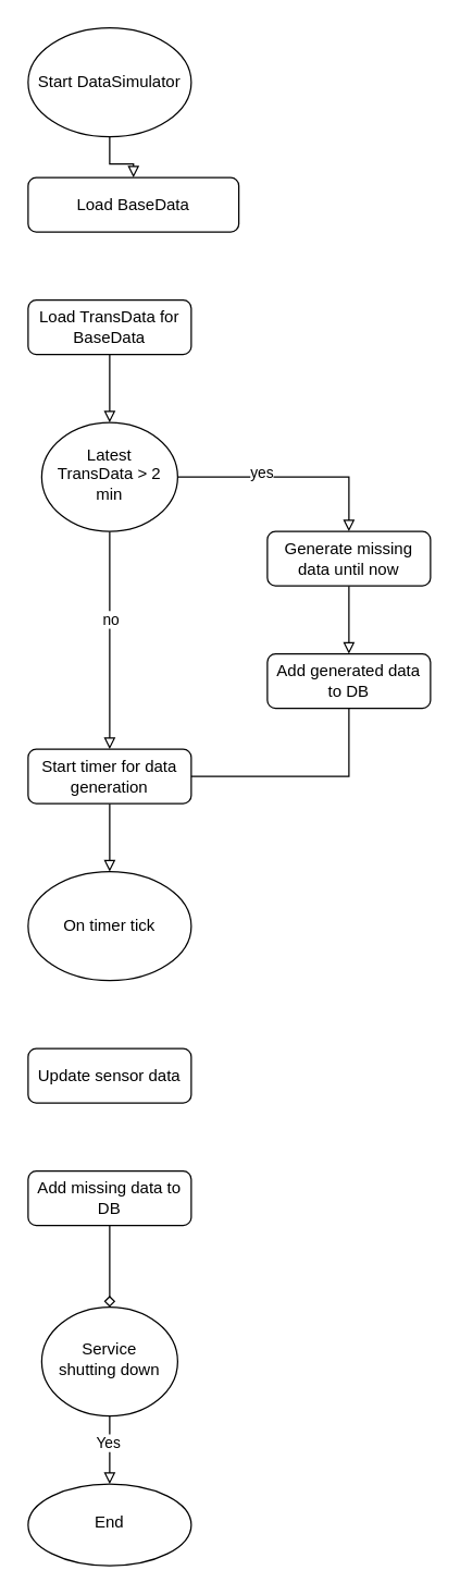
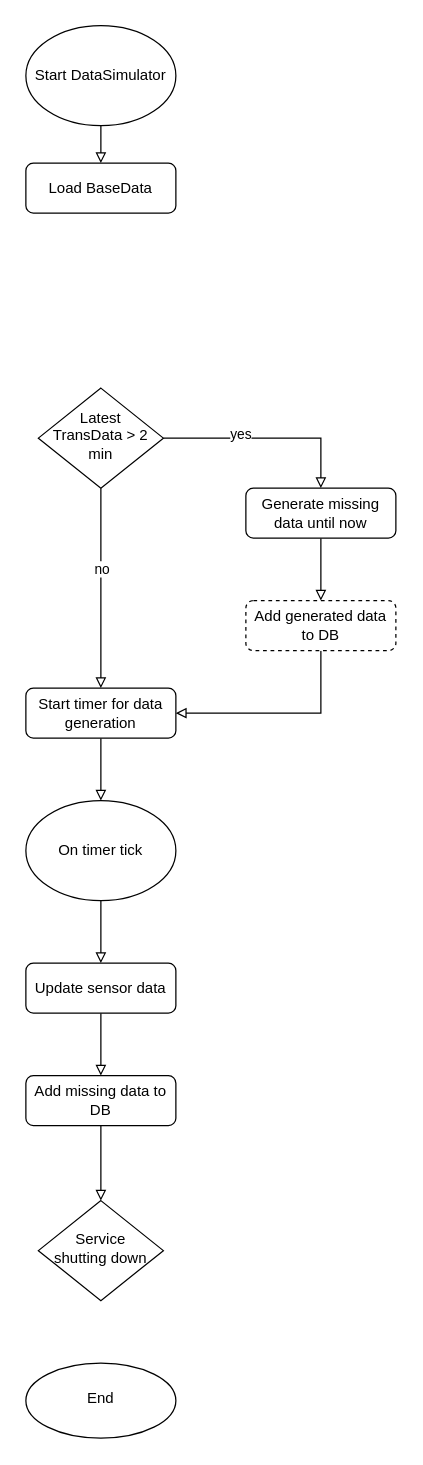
  <mxCell id="0" />
  <mxCell id="1" parent="0" />
  <mxCell id="2" style="edgeStyle=orthogonalEdgeStyle;rounded=0;orthogonalLoop=1;jettySize=auto;html=1;entryX=0.5;entryY=0;entryDx=0;entryDy=0;endArrow=block;endFill=0;" edge="1" parent="1" source="3" target="4"><mxGeometry relative="1" as="geometry"><mxPoint x="80" y="160" as="targetPoint" /></mxGeometry></mxCell>
  <mxCell id="3" value="Start DataSimulator" style="ellipse;whiteSpace=wrap;html=1;" vertex="1" parent="1"><mxGeometry x="20" y="20" width="120" height="80" as="geometry" /></mxCell>
- <mxCell id="4" value="Load BaseData" style="rounded=1;whiteSpace=wrap;html=1;fontSize=12;glass=0;strokeWidth=1;shadow=0;" vertex="1" parent="1"><mxGeometry x="20" y="130" width="155" height="40" as="geometry" /></mxCell>
- <mxCell id="5" style="edgeStyle=orthogonalEdgeStyle;rounded=0;orthogonalLoop=1;jettySize=auto;html=1;endArrow=block;endFill=0;" edge="1" parent="1" source="6" target="11"><mxGeometry relative="1" as="geometry"><mxPoint x="80" y="360" as="targetPoint" /></mxGeometry></mxCell>
- <mxCell id="6" value="Load TransData for BaseData" style="rounded=1;whiteSpace=wrap;html=1;fontSize=12;glass=0;strokeWidth=1;shadow=0;" vertex="1" parent="1"><mxGeometry x="20" y="220" width="120" height="40" as="geometry" /></mxCell>
+ <mxCell id="4" value="Load BaseData" style="rounded=1;whiteSpace=wrap;html=1;fontSize=12;glass=0;strokeWidth=1;shadow=0;" vertex="1" parent="1"><mxGeometry x="20" y="130" width="120" height="40" as="geometry" /></mxCell>
  <mxCell id="7" style="edgeStyle=orthogonalEdgeStyle;rounded=0;orthogonalLoop=1;jettySize=auto;html=1;endArrow=block;endFill=0;entryX=0.5;entryY=0;entryDx=0;entryDy=0;" edge="1" parent="1" source="11" target="13"><mxGeometry relative="1" as="geometry"><mxPoint x="236" y="390" as="targetPoint" /></mxGeometry></mxCell>
  <mxCell id="8" value="yes" style="edgeLabel;html=1;align=center;verticalAlign=middle;resizable=0;points=[];" vertex="1" connectable="0" parent="7"><mxGeometry x="-0.264" y="4" relative="1" as="geometry"><mxPoint as="offset" /></mxGeometry></mxCell>
  <mxCell id="9" style="edgeStyle=orthogonalEdgeStyle;rounded=0;orthogonalLoop=1;jettySize=auto;html=1;endArrow=block;endFill=0;entryX=0.5;entryY=0;entryDx=0;entryDy=0;" edge="1" parent="1" source="11" target="15"><mxGeometry relative="1" as="geometry"><mxPoint x="80" y="560" as="targetPoint" /></mxGeometry></mxCell>
  <mxCell id="10" value="no" style="edgeLabel;html=1;align=center;verticalAlign=middle;resizable=0;points=[];" vertex="1" connectable="0" parent="9"><mxGeometry x="-0.2" relative="1" as="geometry"><mxPoint as="offset" /></mxGeometry></mxCell>
- <mxCell id="11" value="Latest TransData &amp;gt; 2 min" style="ellipse;whiteSpace=wrap;html=1;shadow=0;fontFamily=Helvetica;fontSize=12;align=center;strokeWidth=1;spacing=6;spacingTop=-4;" vertex="1" parent="1"><mxGeometry x="30" y="310" width="100" height="80" as="geometry" /></mxCell>
+ <mxCell id="11" value="Latest TransData &amp;gt; 2 min" style="rhombus;whiteSpace=wrap;html=1;shadow=0;fontFamily=Helvetica;fontSize=12;align=center;strokeWidth=1;spacing=6;spacingTop=-4;" vertex="1" parent="1"><mxGeometry x="30" y="310" width="100" height="80" as="geometry" /></mxCell>
  <mxCell id="12" style="edgeStyle=orthogonalEdgeStyle;rounded=0;orthogonalLoop=1;jettySize=auto;html=1;entryX=0.5;entryY=0;entryDx=0;entryDy=0;endArrow=block;endFill=0;" edge="1" parent="1" source="13" target="17"><mxGeometry relative="1" as="geometry" /></mxCell>
  <mxCell id="13" value="Generate missing data until now" style="rounded=1;whiteSpace=wrap;html=1;fontSize=12;glass=0;strokeWidth=1;shadow=0;" vertex="1" parent="1"><mxGeometry x="196" y="390" width="120" height="40" as="geometry" /></mxCell>
  <mxCell id="14" style="edgeStyle=orthogonalEdgeStyle;rounded=0;orthogonalLoop=1;jettySize=auto;html=1;endArrow=block;endFill=0;" edge="1" parent="1" source="15" target="19"><mxGeometry relative="1" as="geometry" /></mxCell>
  <mxCell id="15" value="Start timer for data generation" style="rounded=1;whiteSpace=wrap;html=1;fontSize=12;glass=0;strokeWidth=1;shadow=0;" vertex="1" parent="1"><mxGeometry x="20" y="550" width="120" height="40" as="geometry" /></mxCell>
- <mxCell id="16" style="edgeStyle=orthogonalEdgeStyle;rounded=0;orthogonalLoop=1;jettySize=auto;html=1;entryX=1;entryY=0.5;entryDx=0;entryDy=0;endArrow=none;endFill=0;" edge="1" parent="1" source="17" target="15"><mxGeometry relative="1" as="geometry"><Array as="points"><mxPoint x="256" y="570" /></Array></mxGeometry></mxCell>
- <mxCell id="17" value="Add generated data to DB" style="rounded=1;whiteSpace=wrap;html=1;fontSize=12;glass=0;strokeWidth=1;shadow=0;" vertex="1" parent="1"><mxGeometry x="196" y="480" width="120" height="40" as="geometry" /></mxCell>
+ <mxCell id="16" style="edgeStyle=orthogonalEdgeStyle;rounded=0;orthogonalLoop=1;jettySize=auto;html=1;entryX=1;entryY=0.5;entryDx=0;entryDy=0;endArrow=block;endFill=0;" edge="1" parent="1" source="17" target="15"><mxGeometry relative="1" as="geometry"><Array as="points"><mxPoint x="256" y="570" /></Array></mxGeometry></mxCell>
+ <mxCell id="17" value="Add generated data to DB" style="rounded=1;whiteSpace=wrap;html=1;fontSize=12;glass=0;strokeWidth=1;shadow=0;dashed=1;" vertex="1" parent="1"><mxGeometry x="196" y="480" width="120" height="40" as="geometry" /></mxCell>
+ <mxCell id="18" style="edgeStyle=orthogonalEdgeStyle;rounded=0;orthogonalLoop=1;jettySize=auto;html=1;endArrow=block;endFill=0;entryX=0.5;entryY=0;entryDx=0;entryDy=0;" edge="1" parent="1" source="19" target="21"><mxGeometry relative="1" as="geometry"><mxPoint x="80" y="840" as="targetPoint" /></mxGeometry></mxCell>
  <mxCell id="19" value="On timer tick" style="ellipse;whiteSpace=wrap;html=1;" vertex="1" parent="1"><mxGeometry x="20" y="640" width="120" height="80" as="geometry" /></mxCell>
+ <mxCell id="20" style="edgeStyle=orthogonalEdgeStyle;rounded=0;orthogonalLoop=1;jettySize=auto;html=1;endArrow=block;endFill=0;entryX=0.5;entryY=0;entryDx=0;entryDy=0;" edge="1" parent="1" source="21" target="23"><mxGeometry relative="1" as="geometry"><mxPoint x="80" y="940" as="targetPoint" /></mxGeometry></mxCell>
  <mxCell id="21" value="Update sensor data" style="rounded=1;whiteSpace=wrap;html=1;fontSize=12;glass=0;strokeWidth=1;shadow=0;" vertex="1" parent="1"><mxGeometry x="20" y="770" width="120" height="40" as="geometry" /></mxCell>
- <mxCell id="22" style="edgeStyle=orthogonalEdgeStyle;rounded=0;orthogonalLoop=1;jettySize=auto;html=1;endArrow=diamond;endFill=0;entryX=0.5;entryY=0;entryDx=0;entryDy=0;" edge="1" parent="1" source="23" target="26"><mxGeometry relative="1" as="geometry"><mxPoint x="80" y="1000" as="targetPoint" /></mxGeometry></mxCell>
+ <mxCell id="22" style="edgeStyle=orthogonalEdgeStyle;rounded=0;orthogonalLoop=1;jettySize=auto;html=1;endArrow=block;endFill=0;entryX=0.5;entryY=0;entryDx=0;entryDy=0;" edge="1" parent="1" source="23" target="26"><mxGeometry relative="1" as="geometry"><mxPoint x="80" y="1000" as="targetPoint" /></mxGeometry></mxCell>
  <mxCell id="23" value="Add missing data to DB" style="rounded=1;whiteSpace=wrap;html=1;fontSize=12;glass=0;strokeWidth=1;shadow=0;" vertex="1" parent="1"><mxGeometry x="20" y="860" width="120" height="40" as="geometry" /></mxCell>
- <mxCell id="24" value="" style="edgeStyle=orthogonalEdgeStyle;rounded=0;orthogonalLoop=1;jettySize=auto;html=1;endArrow=block;endFill=0;" edge="1" parent="1" source="26" target="27"><mxGeometry relative="1" as="geometry" /></mxCell>
- <mxCell id="25" value="Yes" style="edgeLabel;html=1;align=center;verticalAlign=middle;resizable=0;points=[];" vertex="1" connectable="0" parent="24"><mxGeometry x="-0.222" y="-2" relative="1" as="geometry"><mxPoint as="offset" /></mxGeometry></mxCell>
- <mxCell id="26" value="Service &lt;br&gt;shutting down" style="ellipse;whiteSpace=wrap;html=1;shadow=0;fontFamily=Helvetica;fontSize=12;align=center;strokeWidth=1;spacing=6;spacingTop=-4;" vertex="1" parent="1"><mxGeometry x="30" y="960" width="100" height="80" as="geometry" /></mxCell>
+ <mxCell id="26" value="Service &lt;br&gt;shutting down" style="rhombus;whiteSpace=wrap;html=1;shadow=0;fontFamily=Helvetica;fontSize=12;align=center;strokeWidth=1;spacing=6;spacingTop=-4;" vertex="1" parent="1"><mxGeometry x="30" y="960" width="100" height="80" as="geometry" /></mxCell>
  <mxCell id="27" value="End" style="ellipse;whiteSpace=wrap;html=1;shadow=0;strokeWidth=1;spacing=6;spacingTop=-4;" vertex="1" parent="1"><mxGeometry x="20" y="1090" width="120" height="60" as="geometry" /></mxCell>
